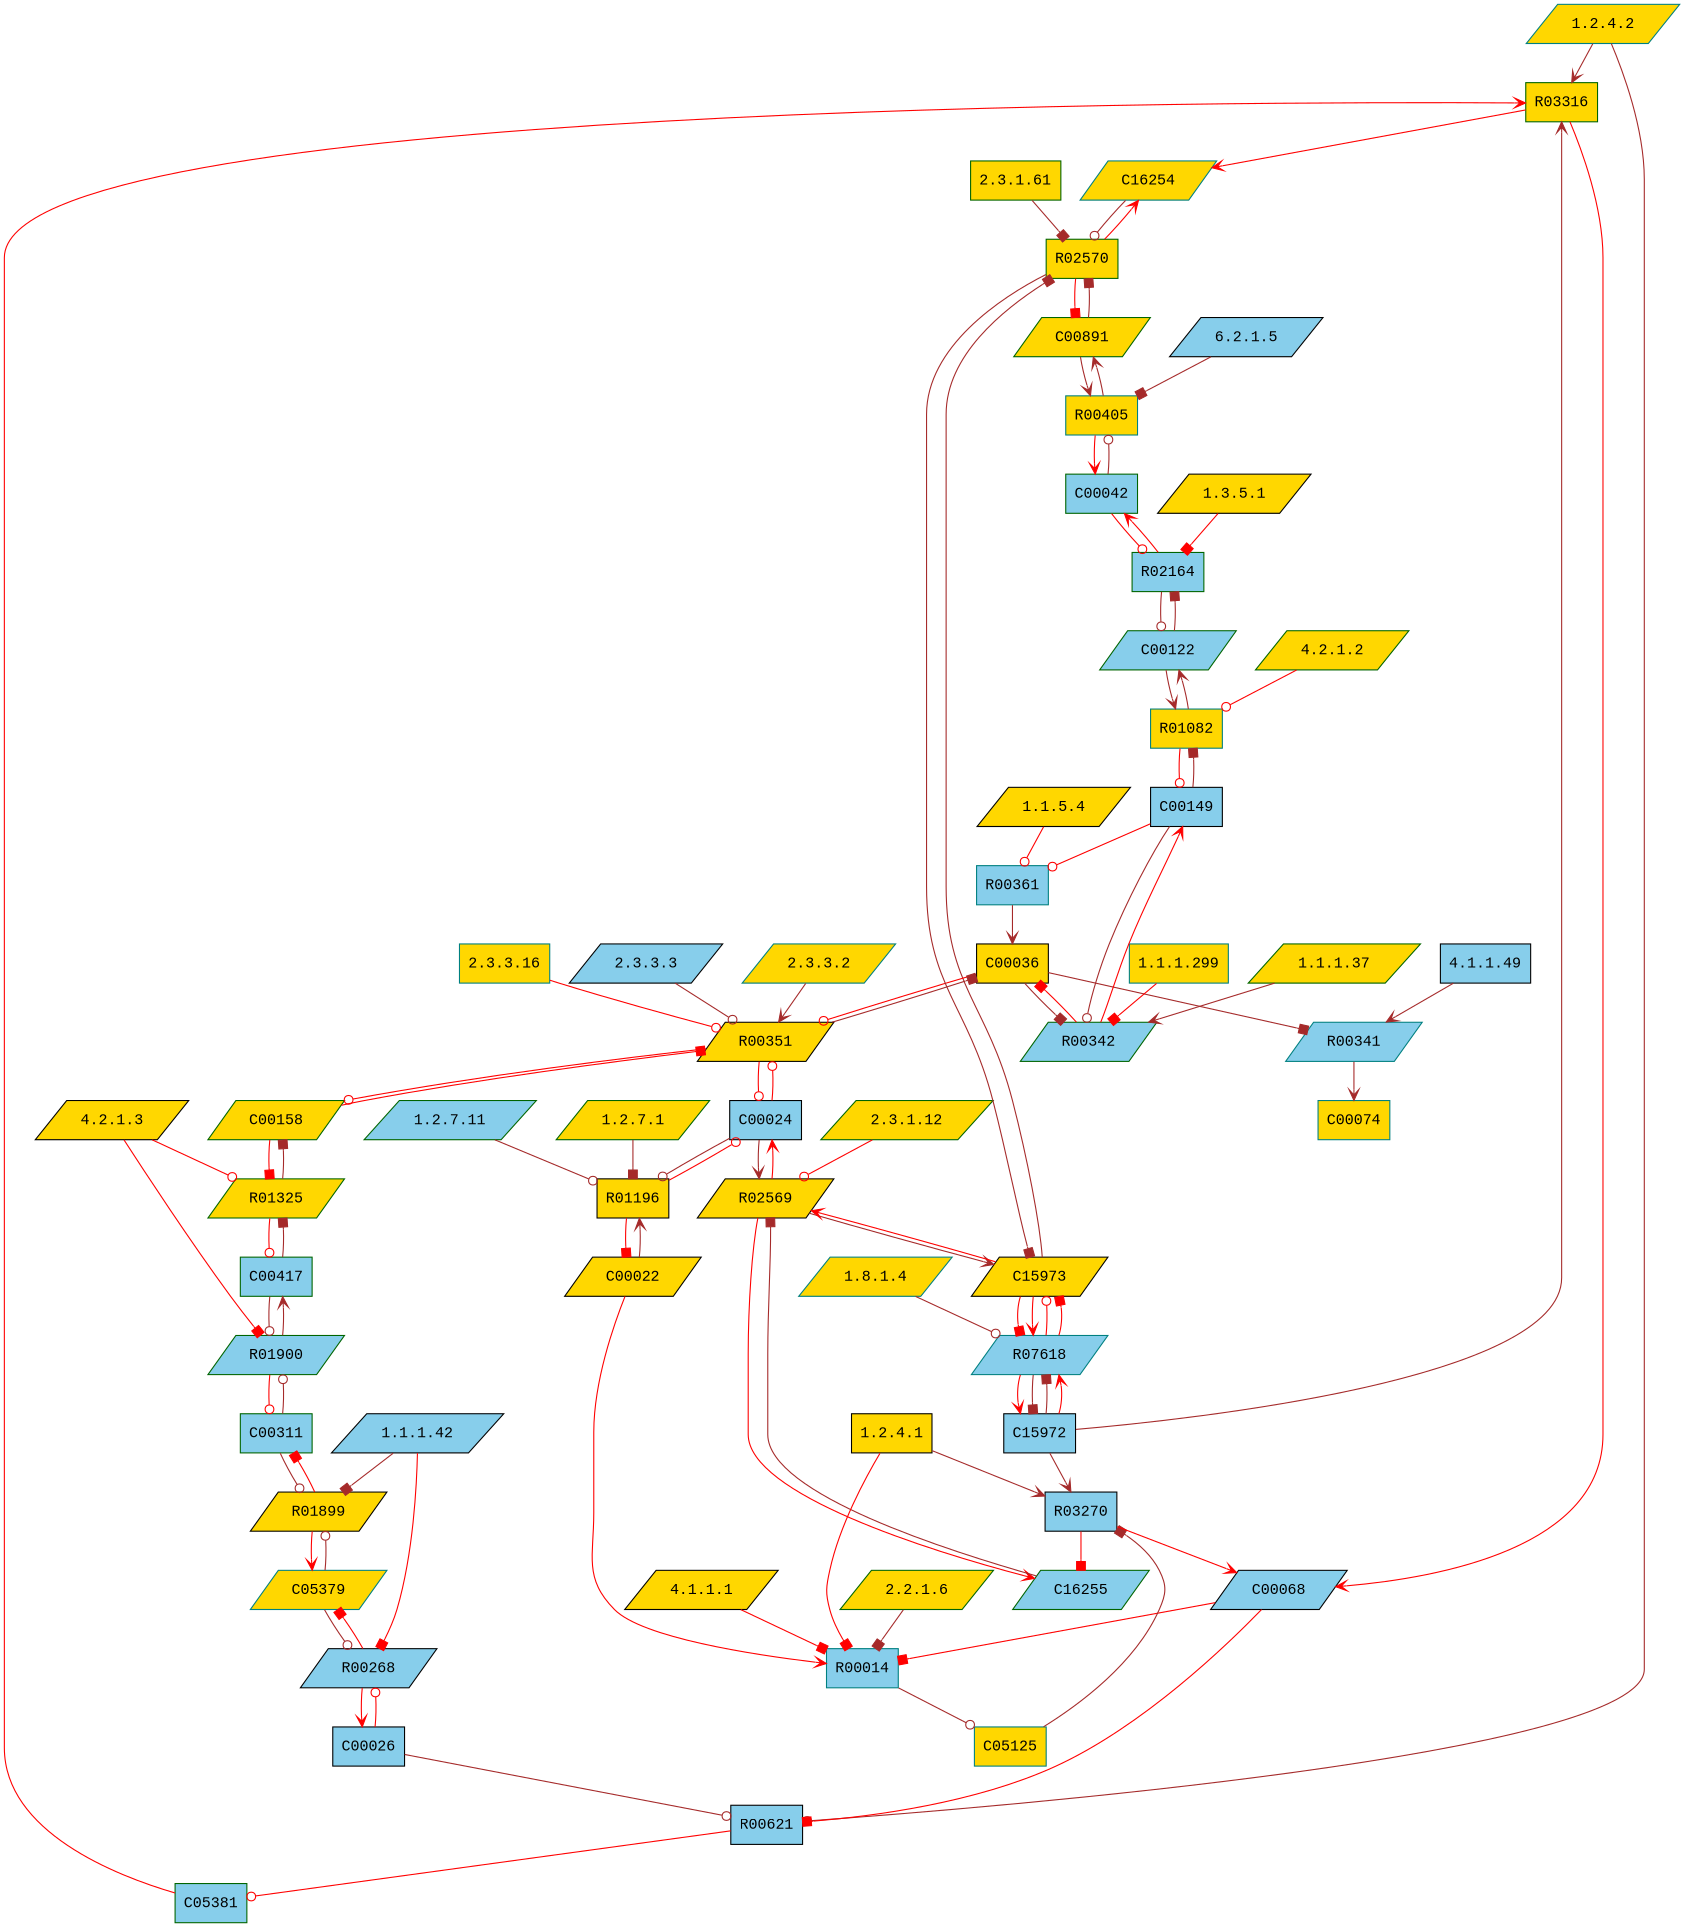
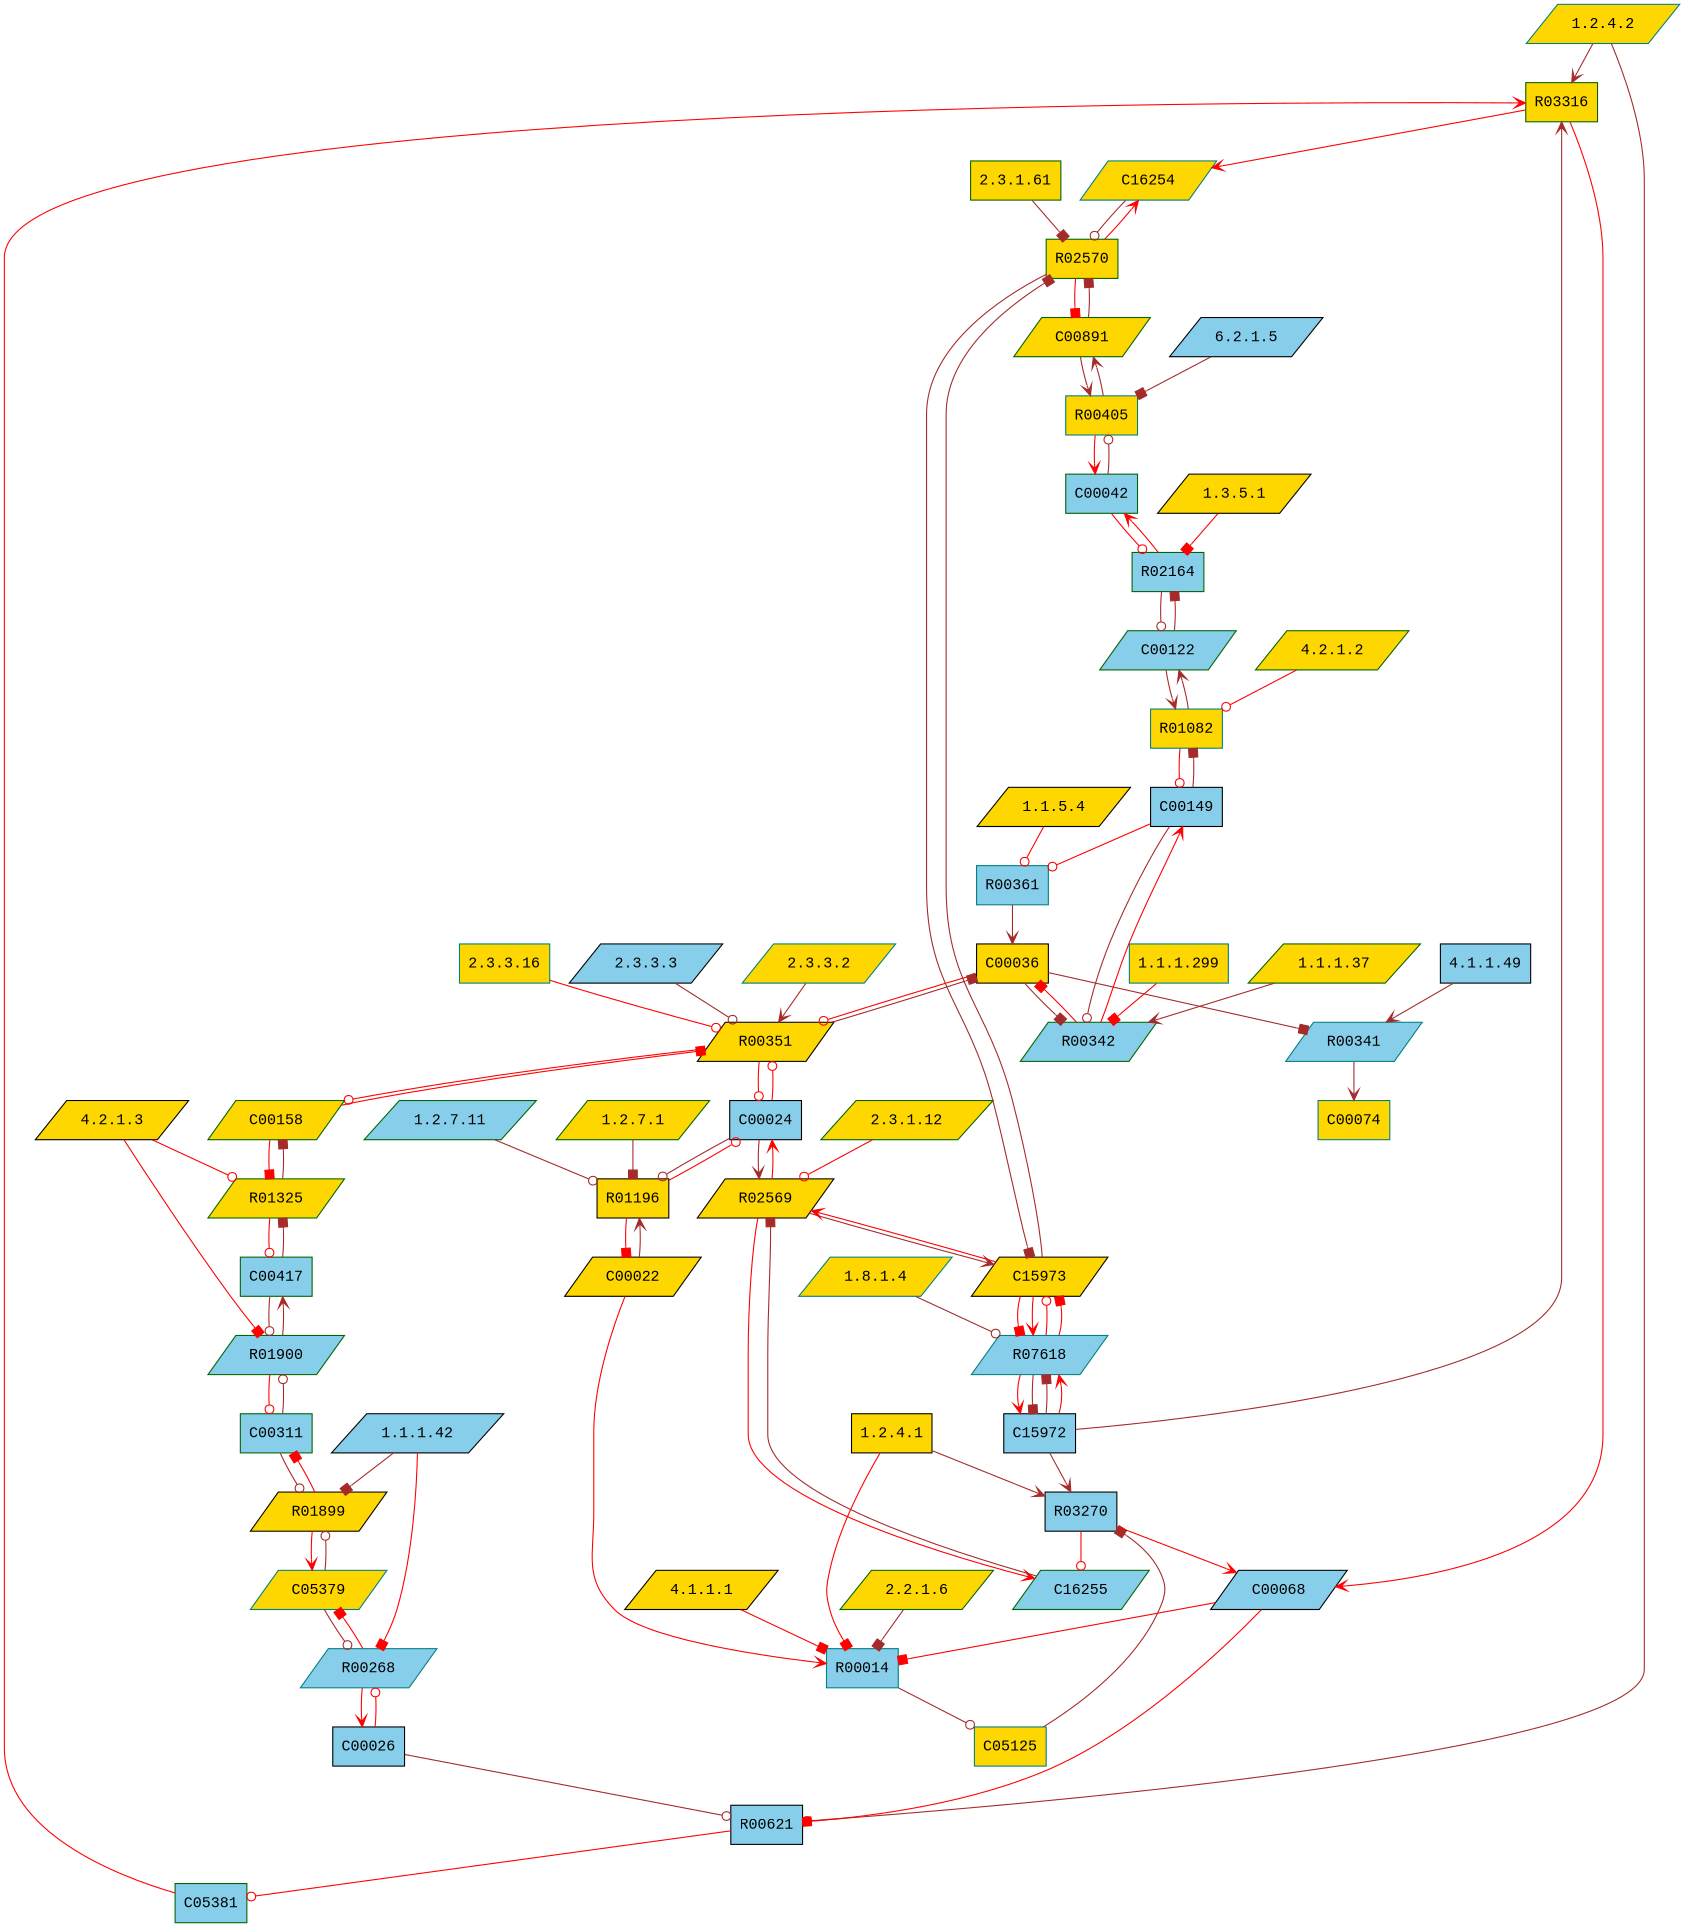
  digraph {
    fontname="Liberation Mono"
    node [color=black fillcolor=gold fontname="Liberation Mono" shape=parallelogram style=filled type=E]
    edge [arrowhead=box color=red fontname="Liberation Mono"]
    "1.2.4.2" [color=teal]
    R03316 [color=darkgreen shape=box type=R]
    R00621 [fillcolor=skyblue shape=box type=R]
    C16254 [color=teal type=C]
    C00068 [fillcolor=skyblue type=C]
    C05381 [color=darkgreen fillcolor=skyblue shape=box type=C]
    "4.1.1.49" [fillcolor=skyblue shape=box]
    R00341 [color=teal fillcolor=skyblue type=R]
    C00074 [color=teal shape=box type=C]
    "2.3.1.12" [color=darkgreen]
    R02569 [type=R]
    C00024 [fillcolor=skyblue shape=box type=C]
    C15973 [type=C]
    C16255 [color=darkgreen fillcolor=skyblue type=C]
    "1.2.7.11" [color=darkgreen fillcolor=skyblue]
    R01196 [shape=box type=R]
    C00022 [type=C]
    R00014 [color=teal fillcolor=skyblue shape=box type=R]
    "4.1.1.1"
    C05125 [color=teal shape=box type=C]
    R00361 [color=teal fillcolor=skyblue shape=box type=R]
    "1.1.5.4"
    C00036 [shape=box type=C]
    "6.2.1.5" [fillcolor=skyblue]
    R00405 [color=teal shape=box type=R]
    n26 [color=darkgreen label=C00891 type=C]
    C00042 [color=darkgreen fillcolor=skyblue shape=box type=C]
    "2.3.1.61" [color=darkgreen shape=box]
    R02570 [color=darkgreen shape=box type=R]
    "1.1.1.299" [color=teal shape=box]
    R00342 [color=darkgreen fillcolor=skyblue type=R]
    C00149 [fillcolor=skyblue shape=box type=C]
    R01900 [color=darkgreen fillcolor=skyblue type=R]
    "4.2.1.3"
    R01325 [color=darkgreen type=R]
    C00417 [color=darkgreen fillcolor=skyblue shape=box type=C]
    C00311 [color=darkgreen fillcolor=skyblue shape=box type=C]
    C00158 [color=darkgreen type=C]
    "2.3.3.16" [color=teal shape=box]
    R00351 [type=R]
    "4.2.1.2" [color=darkgreen]
    R01082 [color=teal shape=box type=R]
    C00122 [color=darkgreen fillcolor=skyblue type=C]
    "1.8.1.4" [color=teal]
    R07618 [color=teal fillcolor=skyblue type=R]
    C15972 [fillcolor=skyblue shape=box type=C]
    "1.2.7.1" [color=darkgreen]
    R02164 [color=darkgreen fillcolor=skyblue shape=box type=R]
    "1.3.5.1"
    "2.2.1.6" [color=darkgreen]
    "2.3.3.3" [fillcolor=skyblue]
    "1.1.1.37" [color=darkgreen]
    n53 [color=teal label="2.3.3.2"]
    "1.2.4.1" [shape=box]
    R03270 [fillcolor=skyblue shape=box type=R]
    "1.1.1.42" [fillcolor=skyblue]
-   R00268 [fillcolor=skyblue type=R]
+   R00268 [color=teal fillcolor=skyblue type=R]
    R01899 [type=R]
    C00026 [fillcolor=skyblue shape=box type=C]
    C05379 [color=teal type=C]
    "1.2.4.2" -> R03316 [arrowhead=vee color=brown]
    "1.2.4.2" -> R00621 [arrowhead=odot color=brown]
    R03316 -> C16254 [arrowhead=vee]
    R03316 -> C00068 [arrowhead=vee]
    R00621 -> C05381 [arrowhead=odot]
    C16254 -> R02570 [arrowhead=odot color=brown]
    C00068 -> R00621
    C00068 -> R00014
    C05381 -> R03316 [arrowhead=vee]
    "4.1.1.49" -> R00341 [arrowhead=vee color=brown]
    R00341 -> C00074 [arrowhead=vee color=brown]
    "2.3.1.12" -> R02569 [arrowhead=odot]
    R02569 -> C00024 [arrowhead=vee]
    R02569 -> C15973 [arrowhead=vee color=brown]
    R02569 -> C16255 [arrowhead=vee]
    C00024 -> R02569 [arrowhead=vee color=brown]
    C00024 -> R01196 [arrowhead=odot color=brown]
    C00024 -> R00351 [arrowhead=odot]
    C15973 -> R02569 [arrowhead=vee]
    C15973 -> R02570 [color=brown]
    C15973 -> R07618
    C15973 -> R07618 [arrowhead=vee]
    C16255 -> R02569 [color=brown]
    "1.2.7.11" -> R01196 [arrowhead=odot color=brown]
    R01196 -> C00024 [arrowhead=odot]
    R01196 -> C00022
    C00022 -> R01196 [arrowhead=vee color=brown]
    C00022 -> R00014 [arrowhead=vee]
    R00014 -> C05125 [arrowhead=odot color=brown]
    "4.1.1.1" -> R00014
    C05125 -> R03270 [color=brown]
    R00361 -> C00036 [arrowhead=vee color=brown]
    "1.1.5.4" -> R00361 [arrowhead=odot]
    C00036 -> R00341 [color=brown]
    C00036 -> R00342 [color=brown]
    C00036 -> R00351 [arrowhead=odot]
    "6.2.1.5" -> R00405 [color=brown]
    R00405 -> n26 [arrowhead=vee color=brown]
    R00405 -> C00042 [arrowhead=vee]
    n26 -> R00405 [arrowhead=vee color=brown]
    n26 -> R02570 [color=brown]
    C00042 -> R00405 [arrowhead=odot color=brown]
    C00042 -> R02164 [arrowhead=odot]
    "2.3.1.61" -> R02570 [color=brown]
    R02570 -> C16254 [arrowhead=vee]
    R02570 -> C15973 [color=brown]
    R02570 -> n26
    "1.1.1.299" -> R00342
    R00342 -> C00036
    R00342 -> C00149 [arrowhead=vee]
    C00149 -> R00361 [arrowhead=odot]
    C00149 -> R00342 [arrowhead=odot color=brown]
    C00149 -> R01082 [color=brown]
    R01900 -> C00417 [arrowhead=vee color=brown]
    R01900 -> C00311 [arrowhead=odot]
    "4.2.1.3" -> R01900
    "4.2.1.3" -> R01325 [arrowhead=odot]
    R01325 -> C00417 [arrowhead=odot]
    R01325 -> C00158 [color=brown]
    C00417 -> R01900 [arrowhead=odot color=brown]
    C00417 -> R01325 [color=brown]
    C00311 -> R01900 [arrowhead=odot color=brown]
    C00311 -> R01899 [arrowhead=odot color=brown]
    C00158 -> R01325
    C00158 -> R00351
    "2.3.3.16" -> R00351 [arrowhead=odot]
    R00351 -> C00024 [arrowhead=odot]
    R00351 -> C00036 [color=brown]
    R00351 -> C00158 [arrowhead=odot]
    "4.2.1.2" -> R01082 [arrowhead=odot]
    R01082 -> C00149 [arrowhead=odot]
    R01082 -> C00122 [arrowhead=vee color=brown]
    C00122 -> R01082 [arrowhead=vee color=brown]
    C00122 -> R02164 [color=brown]
    "1.8.1.4" -> R07618 [arrowhead=odot color=brown]
    R07618 -> C15973 [arrowhead=odot]
    R07618 -> C15973
    R07618 -> C15972 [arrowhead=vee]
    R07618 -> C15972 [color=brown]
    C15972 -> R03316 [arrowhead=vee color=brown]
    C15972 -> R07618 [color=brown]
    C15972 -> R07618 [arrowhead=vee]
    C15972 -> R03270 [arrowhead=vee color=brown]
    "1.2.7.1" -> R01196 [color=brown]
    R02164 -> C00042 [arrowhead=vee]
    R02164 -> C00122 [arrowhead=odot color=brown]
    "1.3.5.1" -> R02164
    "2.2.1.6" -> R00014 [color=brown]
    "2.3.3.3" -> R00351 [arrowhead=odot color=brown]
    "1.1.1.37" -> R00342 [arrowhead=vee color=brown]
    n53 -> R00351 [arrowhead=vee color=brown]
    "1.2.4.1" -> R00014
    "1.2.4.1" -> R03270 [arrowhead=vee color=brown]
    R03270 -> C00068 [arrowhead=vee]
-   R03270 -> C16255
+   R03270 -> C16255 [arrowhead=odot]
    "1.1.1.42" -> R00268
    "1.1.1.42" -> R01899 [color=brown]
    R00268 -> C00026 [arrowhead=vee]
    R00268 -> C05379
    R01899 -> C00311
    R01899 -> C05379 [arrowhead=vee]
    C00026 -> R00621 [arrowhead=odot color=brown]
    C00026 -> R00268 [arrowhead=odot]
    C05379 -> R00268 [arrowhead=odot color=brown]
    C05379 -> R01899 [arrowhead=odot color=brown]
  }
